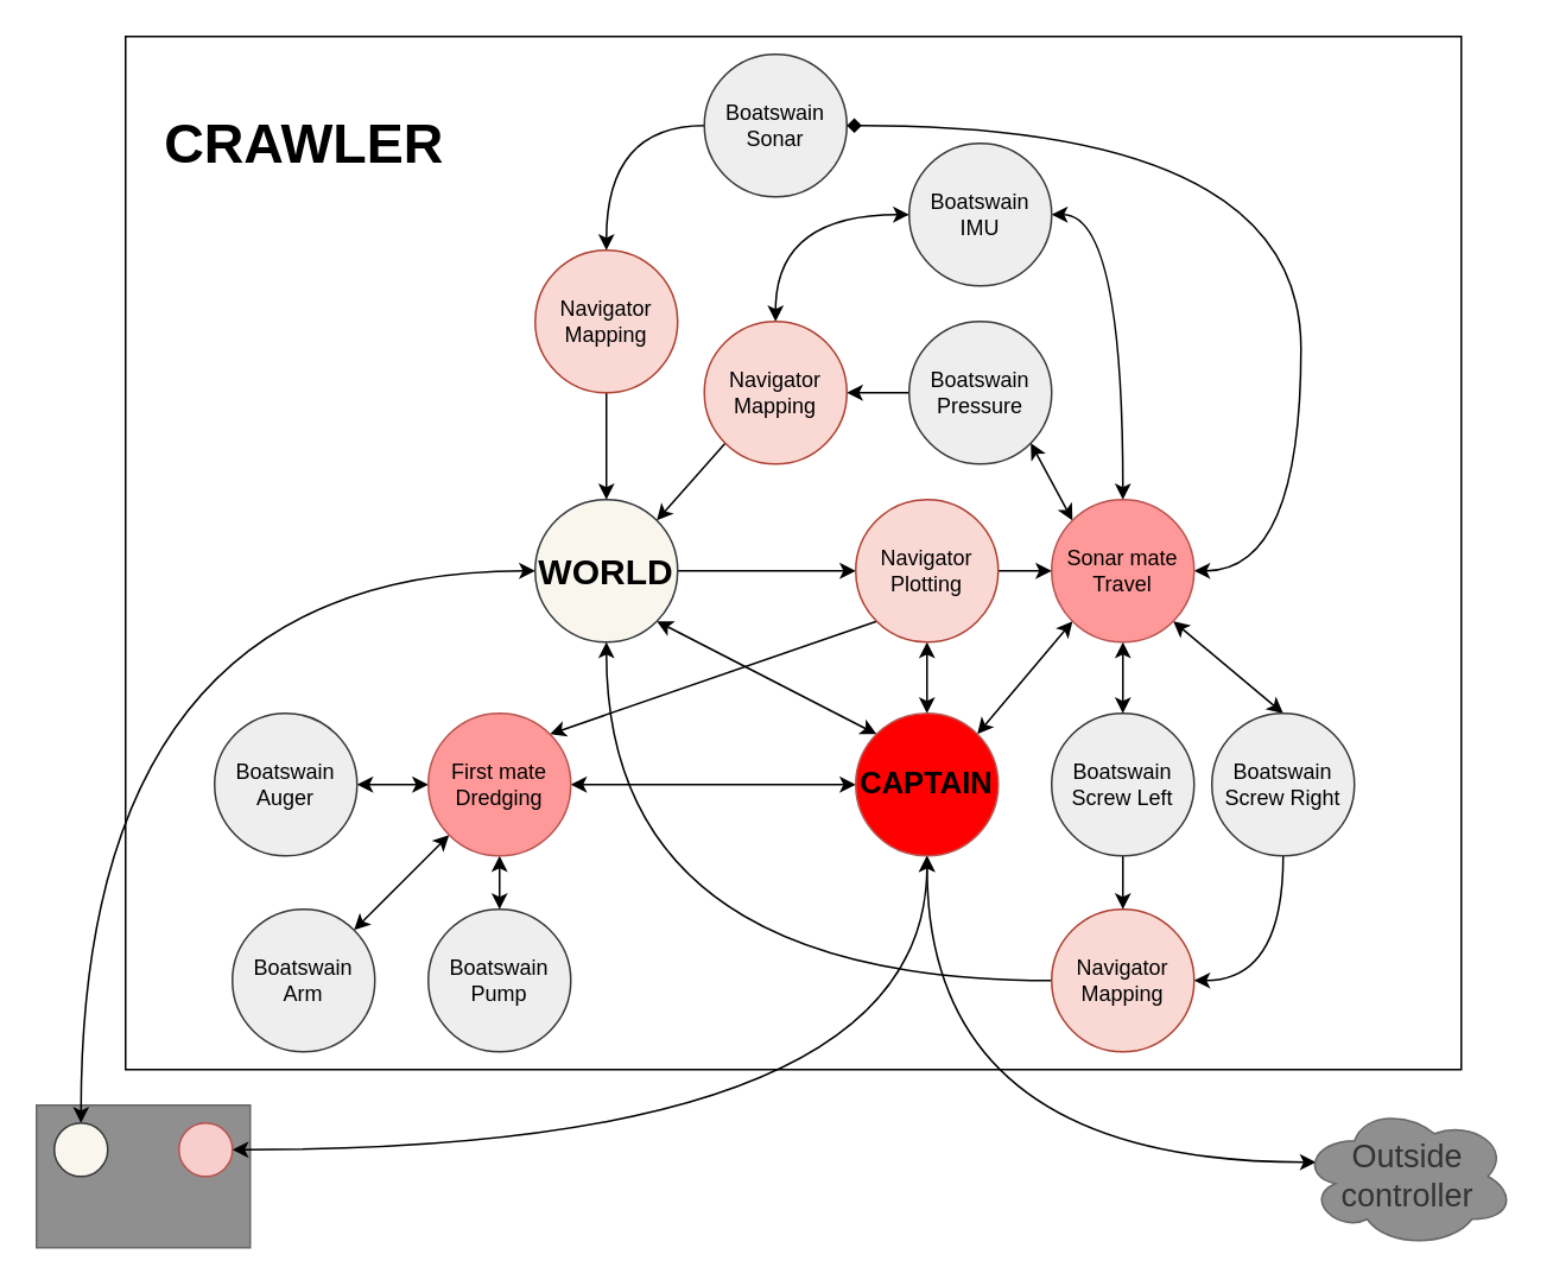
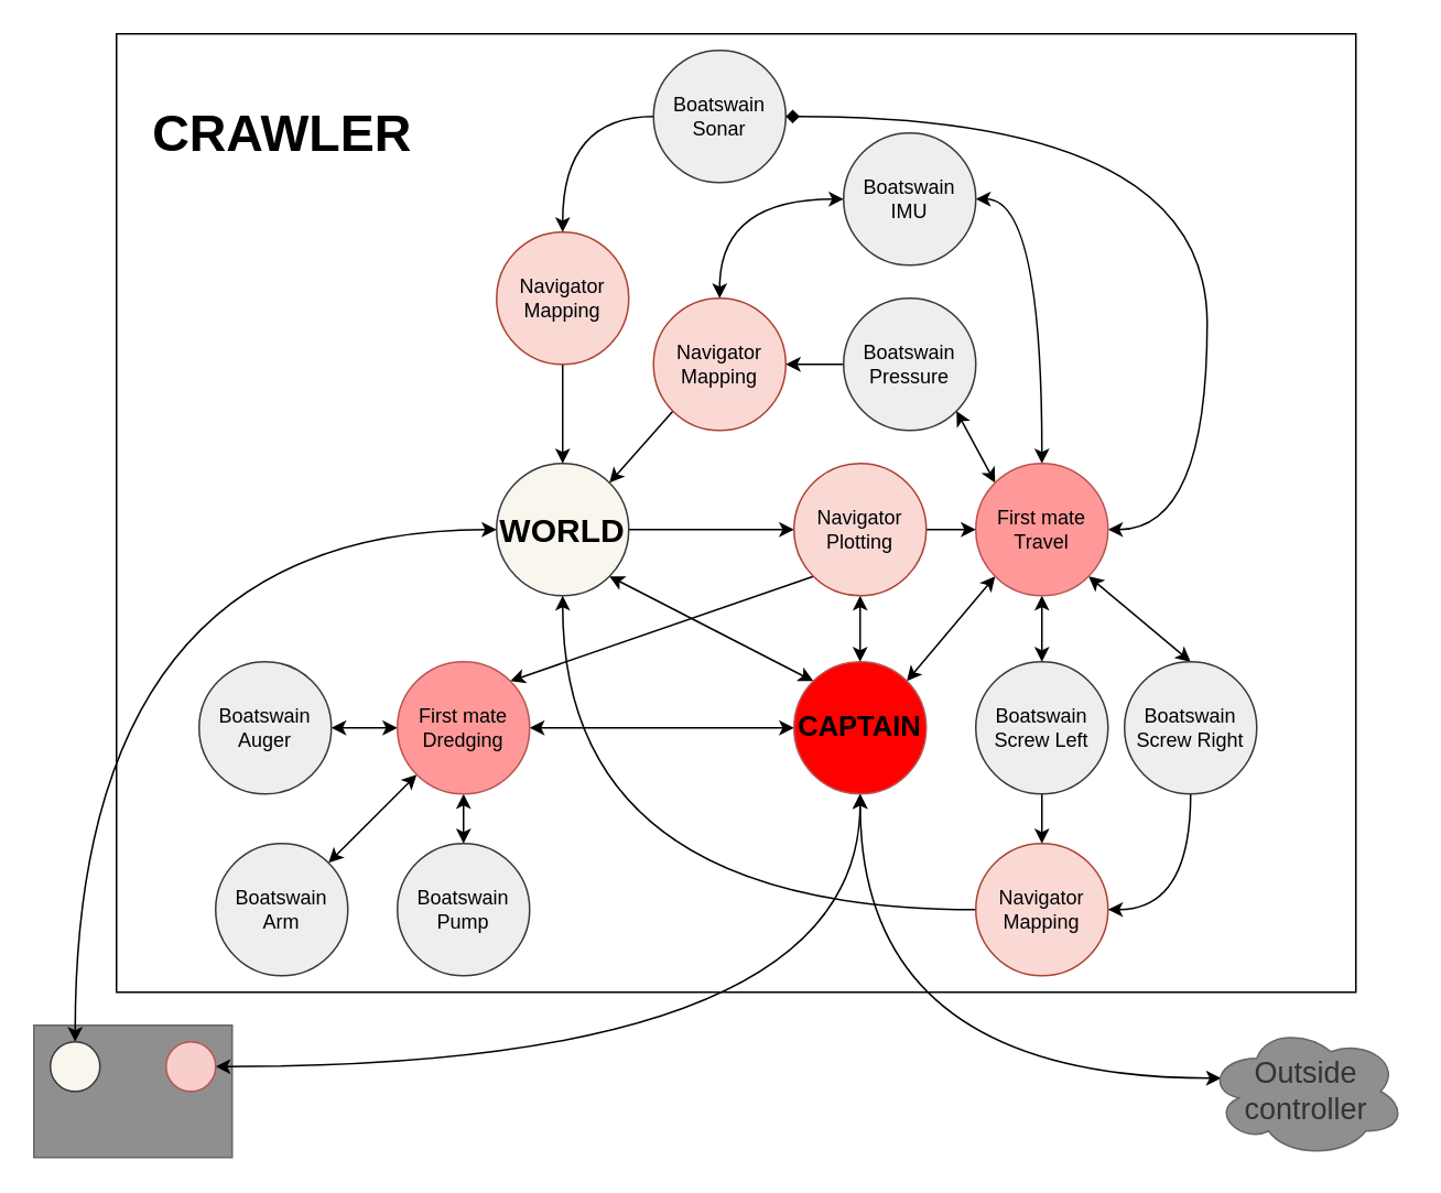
  <mxCell id="0" />
  <mxCell id="1" parent="0" />
  <mxCell id="2" value="" style="rounded=0;whiteSpace=wrap;html=1;fillColor=#8F8F8F;strokeColor=#666666;fontColor=#333333;" parent="1" vertex="1"><mxGeometry x="20" y="620" width="120" height="80" as="geometry" /></mxCell>
  <mxCell id="3" value="" style="rounded=0;whiteSpace=wrap;html=1;" parent="1" vertex="1"><mxGeometry x="70" y="20" width="750" height="580" as="geometry" /></mxCell>
  <mxCell id="4" style="edgeStyle=orthogonalEdgeStyle;curved=1;rounded=0;orthogonalLoop=1;jettySize=auto;html=1;exitX=0.5;exitY=0;exitDx=0;exitDy=0;entryX=0.5;entryY=1;entryDx=0;entryDy=0;startArrow=classic;startFill=1;" parent="1" source="9" target="32" edge="1"><mxGeometry relative="1" as="geometry" /></mxCell>
  <mxCell id="5" style="rounded=0;orthogonalLoop=1;jettySize=auto;html=1;exitX=1;exitY=0;exitDx=0;exitDy=0;entryX=0;entryY=1;entryDx=0;entryDy=0;startArrow=classic;startFill=1;" parent="1" source="9" target="27" edge="1"><mxGeometry relative="1" as="geometry" /></mxCell>
  <mxCell id="6" style="edgeStyle=none;rounded=0;orthogonalLoop=1;jettySize=auto;html=1;exitX=0;exitY=0;exitDx=0;exitDy=0;entryX=1;entryY=1;entryDx=0;entryDy=0;startArrow=classic;startFill=1;" parent="1" source="9" target="11" edge="1"><mxGeometry relative="1" as="geometry" /></mxCell>
  <mxCell id="7" style="edgeStyle=none;rounded=0;orthogonalLoop=1;jettySize=auto;html=1;exitX=0;exitY=0.5;exitDx=0;exitDy=0;entryX=1;entryY=0.5;entryDx=0;entryDy=0;startArrow=classic;startFill=1;endArrow=classic;endFill=1;" parent="1" source="9" target="40" edge="1"><mxGeometry relative="1" as="geometry" /></mxCell>
  <mxCell id="8" style="edgeStyle=orthogonalEdgeStyle;rounded=0;orthogonalLoop=1;jettySize=auto;html=1;exitX=0.5;exitY=1;exitDx=0;exitDy=0;entryX=1;entryY=0.5;entryDx=0;entryDy=0;startArrow=classic;startFill=1;endArrow=classic;endFill=1;curved=1;" parent="1" source="9" target="48" edge="1"><mxGeometry relative="1" as="geometry"><Array as="points"><mxPoint x="520" y="645" /></Array></mxGeometry></mxCell>
  <mxCell id="9" value="CAPTAIN" style="ellipse;whiteSpace=wrap;html=1;fillColor=#FF0000;strokeColor=#b85450;fontStyle=1;fontSize=17;fontColor=#000000;" parent="1" vertex="1"><mxGeometry x="480" y="400" width="80" height="80" as="geometry" /></mxCell>
  <mxCell id="10" style="edgeStyle=orthogonalEdgeStyle;curved=1;rounded=0;orthogonalLoop=1;jettySize=auto;html=1;exitX=1;exitY=0.5;exitDx=0;exitDy=0;entryX=0;entryY=0.5;entryDx=0;entryDy=0;startArrow=none;startFill=0;endArrow=classic;endFill=1;" parent="1" source="11" target="32" edge="1"><mxGeometry relative="1" as="geometry" /></mxCell>
  <mxCell id="11" value="WORLD" style="ellipse;whiteSpace=wrap;html=1;aspect=fixed;fillColor=#f9f7ed;strokeColor=#36393d;fontSize=20;fontStyle=1;" parent="1" vertex="1"><mxGeometry x="300" y="280" width="80" height="80" as="geometry" /></mxCell>
  <mxCell id="12" style="edgeStyle=orthogonalEdgeStyle;rounded=0;orthogonalLoop=1;jettySize=auto;html=1;exitX=0;exitY=0.5;exitDx=0;exitDy=0;startArrow=none;startFill=0;curved=1;endArrow=classic;endFill=1;entryX=0.5;entryY=1;entryDx=0;entryDy=0;" parent="1" source="13" target="11" edge="1"><mxGeometry relative="1" as="geometry"><mxPoint x="360" y="359" as="targetPoint" /><Array as="points"><mxPoint x="340" y="550" /></Array></mxGeometry></mxCell>
  <mxCell id="13" value="Navigator&lt;br&gt;Mapping" style="ellipse;whiteSpace=wrap;html=1;fillColor=#fad9d5;strokeColor=#ae4132;" parent="1" vertex="1"><mxGeometry x="590" y="510" width="80" height="80" as="geometry" /></mxCell>
  <mxCell id="14" style="edgeStyle=orthogonalEdgeStyle;curved=1;rounded=0;orthogonalLoop=1;jettySize=auto;html=1;exitX=0.5;exitY=1;exitDx=0;exitDy=0;fontColor=#000000;" edge="1" parent="1" source="15" target="13"><mxGeometry relative="1" as="geometry" /></mxCell>
  <mxCell id="15" value="Boatswain&lt;br&gt;Screw Left" style="ellipse;whiteSpace=wrap;html=1;fillColor=#eeeeee;strokeColor=#36393d;" parent="1" vertex="1"><mxGeometry x="590" y="400" width="80" height="80" as="geometry" /></mxCell>
  <mxCell id="16" style="edgeStyle=orthogonalEdgeStyle;curved=1;rounded=0;orthogonalLoop=1;jettySize=auto;html=1;exitX=0;exitY=0.5;exitDx=0;exitDy=0;entryX=0.5;entryY=0;entryDx=0;entryDy=0;startArrow=classic;startFill=1;endArrow=classic;endFill=1;" parent="1" source="18" target="29" edge="1"><mxGeometry relative="1" as="geometry" /></mxCell>
  <mxCell id="17" style="edgeStyle=orthogonalEdgeStyle;curved=1;rounded=0;orthogonalLoop=1;jettySize=auto;html=1;exitX=1;exitY=0.5;exitDx=0;exitDy=0;entryX=0.5;entryY=0;entryDx=0;entryDy=0;startArrow=classic;startFill=1;endArrow=classic;endFill=1;" parent="1" source="18" target="27" edge="1"><mxGeometry relative="1" as="geometry" /></mxCell>
  <mxCell id="18" value="Boatswain&lt;br&gt;IMU" style="ellipse;whiteSpace=wrap;html=1;aspect=fixed;fillColor=#eeeeee;strokeColor=#36393d;" parent="1" vertex="1"><mxGeometry x="510" y="80" width="80" height="80" as="geometry" /></mxCell>
  <mxCell id="19" style="edgeStyle=none;rounded=0;orthogonalLoop=1;jettySize=auto;html=1;exitX=0;exitY=0.5;exitDx=0;exitDy=0;entryX=1;entryY=0.5;entryDx=0;entryDy=0;startArrow=none;startFill=0;endArrow=classic;endFill=1;" parent="1" source="20" target="29" edge="1"><mxGeometry relative="1" as="geometry" /></mxCell>
  <mxCell id="20" value="Boatswain&lt;br&gt;Pressure" style="ellipse;whiteSpace=wrap;html=1;aspect=fixed;fillColor=#eeeeee;strokeColor=#36393d;" parent="1" vertex="1"><mxGeometry x="510" y="180" width="80" height="80" as="geometry" /></mxCell>
  <mxCell id="21" style="edgeStyle=orthogonalEdgeStyle;curved=1;rounded=0;orthogonalLoop=1;jettySize=auto;html=1;exitX=0;exitY=0.5;exitDx=0;exitDy=0;fontColor=#000000;" edge="1" parent="1" source="22" target="36"><mxGeometry relative="1" as="geometry" /></mxCell>
  <mxCell id="22" value="Boatswain&lt;br&gt;Sonar" style="ellipse;whiteSpace=wrap;html=1;aspect=fixed;fillColor=#eeeeee;strokeColor=#36393d;" parent="1" vertex="1"><mxGeometry x="395" y="30" width="80" height="80" as="geometry" /></mxCell>
  <mxCell id="23" style="edgeStyle=none;rounded=0;orthogonalLoop=1;jettySize=auto;html=1;exitX=0.5;exitY=1;exitDx=0;exitDy=0;entryX=0.5;entryY=0;entryDx=0;entryDy=0;startArrow=classic;startFill=1;" parent="1" source="27" target="15" edge="1"><mxGeometry relative="1" as="geometry" /></mxCell>
  <mxCell id="24" style="edgeStyle=none;rounded=0;orthogonalLoop=1;jettySize=auto;html=1;exitX=1;exitY=1;exitDx=0;exitDy=0;startArrow=classic;startFill=1;entryX=0.5;entryY=0;entryDx=0;entryDy=0;" parent="1" source="27" target="34" edge="1"><mxGeometry relative="1" as="geometry" /></mxCell>
  <mxCell id="25" style="rounded=0;orthogonalLoop=1;jettySize=auto;html=1;exitX=0;exitY=0;exitDx=0;exitDy=0;entryX=1;entryY=1;entryDx=0;entryDy=0;startArrow=classic;startFill=1;endArrow=classic;endFill=1;" parent="1" source="27" target="20" edge="1"><mxGeometry relative="1" as="geometry" /></mxCell>
  <mxCell id="26" style="edgeStyle=orthogonalEdgeStyle;curved=1;rounded=0;orthogonalLoop=1;jettySize=auto;html=1;exitX=1;exitY=0.5;exitDx=0;exitDy=0;startArrow=classic;startFill=1;endArrow=diamond;endFill=1;entryX=1;entryY=0.5;entryDx=0;entryDy=0;" parent="1" source="27" target="22" edge="1"><mxGeometry relative="1" as="geometry"><mxPoint x="810" y="-110" as="targetPoint" /><Array as="points"><mxPoint x="730" y="320" /><mxPoint x="730" y="70" /></Array></mxGeometry></mxCell>
- <mxCell id="27" value="Sonar mate&lt;br&gt;Travel" style="ellipse;whiteSpace=wrap;html=1;aspect=fixed;fillColor=#FF9999;strokeColor=#b85450;" parent="1" vertex="1"><mxGeometry x="590" y="280" width="80" height="80" as="geometry" /></mxCell>
+ <mxCell id="27" value="First mate&lt;br&gt;Travel" style="ellipse;whiteSpace=wrap;html=1;aspect=fixed;fillColor=#FF9999;strokeColor=#b85450;" parent="1" vertex="1"><mxGeometry x="590" y="280" width="80" height="80" as="geometry" /></mxCell>
  <mxCell id="28" style="rounded=0;orthogonalLoop=1;jettySize=auto;html=1;exitX=0;exitY=1;exitDx=0;exitDy=0;entryX=1;entryY=0;entryDx=0;entryDy=0;startArrow=none;startFill=0;endArrow=classic;endFill=1;" parent="1" source="29" target="11" edge="1"><mxGeometry relative="1" as="geometry" /></mxCell>
  <mxCell id="29" value="Navigator&lt;br&gt;Mapping" style="ellipse;whiteSpace=wrap;html=1;fillColor=#fad9d5;strokeColor=#ae4132;" parent="1" vertex="1"><mxGeometry x="395" y="180" width="80" height="80" as="geometry" /></mxCell>
  <mxCell id="30" style="edgeStyle=orthogonalEdgeStyle;curved=1;rounded=0;orthogonalLoop=1;jettySize=auto;html=1;exitX=1;exitY=0.5;exitDx=0;exitDy=0;entryX=0;entryY=0.5;entryDx=0;entryDy=0;startArrow=none;startFill=0;endArrow=classic;endFill=1;" parent="1" source="32" target="27" edge="1"><mxGeometry relative="1" as="geometry" /></mxCell>
  <mxCell id="31" style="rounded=0;orthogonalLoop=1;jettySize=auto;html=1;exitX=0;exitY=1;exitDx=0;exitDy=0;entryX=1;entryY=0;entryDx=0;entryDy=0;startArrow=none;startFill=0;endArrow=classic;endFill=1;" parent="1" source="32" target="40" edge="1"><mxGeometry relative="1" as="geometry" /></mxCell>
  <mxCell id="32" value="Navigator&lt;br&gt;Plotting" style="ellipse;whiteSpace=wrap;html=1;aspect=fixed;fillColor=#fad9d5;strokeColor=#ae4132;" parent="1" vertex="1"><mxGeometry x="480" y="280" width="80" height="80" as="geometry" /></mxCell>
  <mxCell id="33" style="edgeStyle=orthogonalEdgeStyle;rounded=0;orthogonalLoop=1;jettySize=auto;html=1;exitX=0.5;exitY=1;exitDx=0;exitDy=0;entryX=1;entryY=0.5;entryDx=0;entryDy=0;startArrow=none;startFill=0;curved=1;" parent="1" source="34" target="13" edge="1"><mxGeometry relative="1" as="geometry" /></mxCell>
  <mxCell id="34" value="Boatswain&lt;br&gt;Screw Right" style="ellipse;whiteSpace=wrap;html=1;fillColor=#eeeeee;strokeColor=#36393d;" parent="1" vertex="1"><mxGeometry x="680" y="400" width="80" height="80" as="geometry" /></mxCell>
  <mxCell id="35" style="edgeStyle=orthogonalEdgeStyle;curved=1;rounded=0;orthogonalLoop=1;jettySize=auto;html=1;exitX=0.5;exitY=1;exitDx=0;exitDy=0;entryX=0.5;entryY=0;entryDx=0;entryDy=0;startArrow=none;startFill=0;endArrow=classic;endFill=1;" parent="1" source="36" target="11" edge="1"><mxGeometry relative="1" as="geometry" /></mxCell>
  <mxCell id="36" value="Navigator&lt;br&gt;Mapping" style="ellipse;whiteSpace=wrap;html=1;fillColor=#fad9d5;strokeColor=#ae4132;" parent="1" vertex="1"><mxGeometry x="300" width="80" height="80" as="geometry" y="140" /></mxCell>
  <mxCell id="37" style="edgeStyle=none;rounded=0;orthogonalLoop=1;jettySize=auto;html=1;exitX=0;exitY=0.5;exitDx=0;exitDy=0;entryX=1;entryY=0.5;entryDx=0;entryDy=0;startArrow=classic;startFill=1;endArrow=classic;endFill=1;" parent="1" source="40" target="41" edge="1"><mxGeometry relative="1" as="geometry" /></mxCell>
  <mxCell id="38" style="edgeStyle=none;rounded=0;orthogonalLoop=1;jettySize=auto;html=1;exitX=0;exitY=1;exitDx=0;exitDy=0;entryX=1;entryY=0;entryDx=0;entryDy=0;startArrow=classic;startFill=1;endArrow=classic;endFill=1;" parent="1" source="40" target="42" edge="1"><mxGeometry relative="1" as="geometry" /></mxCell>
  <mxCell id="39" style="edgeStyle=none;rounded=0;orthogonalLoop=1;jettySize=auto;html=1;exitX=0.5;exitY=1;exitDx=0;exitDy=0;entryX=0.5;entryY=0;entryDx=0;entryDy=0;startArrow=classic;startFill=1;endArrow=classic;endFill=1;" parent="1" source="40" target="43" edge="1"><mxGeometry relative="1" as="geometry" /></mxCell>
  <mxCell id="40" value="First mate&lt;br&gt;Dredging" style="ellipse;whiteSpace=wrap;html=1;aspect=fixed;fillColor=#FF9999;strokeColor=#b85450;" parent="1" vertex="1"><mxGeometry x="240" y="400" width="80" height="80" as="geometry" /></mxCell>
  <mxCell id="41" value="Boatswain&lt;br&gt;Auger" style="ellipse;whiteSpace=wrap;html=1;aspect=fixed;fillColor=#eeeeee;strokeColor=#36393d;" parent="1" vertex="1"><mxGeometry x="120" y="400" width="80" height="80" as="geometry" /></mxCell>
  <mxCell id="42" value="Boatswain&lt;br&gt;Arm" style="ellipse;whiteSpace=wrap;html=1;aspect=fixed;fillColor=#eeeeee;strokeColor=#36393d;" parent="1" vertex="1"><mxGeometry x="130" y="510" width="80" height="80" as="geometry" /></mxCell>
  <mxCell id="43" value="Boatswain&lt;br&gt;Pump" style="ellipse;whiteSpace=wrap;html=1;aspect=fixed;fillColor=#eeeeee;strokeColor=#36393d;" parent="1" vertex="1"><mxGeometry x="240" y="510" width="80" height="80" as="geometry" /></mxCell>
  <mxCell id="44" style="rounded=0;orthogonalLoop=1;jettySize=auto;html=1;exitX=0.07;exitY=0.4;exitDx=0;exitDy=0;exitPerimeter=0;entryX=0.5;entryY=1;entryDx=0;entryDy=0;startArrow=classic;startFill=1;endArrow=classic;endFill=1;edgeStyle=orthogonalEdgeStyle;curved=1;" parent="1" source="45" target="9" edge="1"><mxGeometry relative="1" as="geometry" /></mxCell>
  <mxCell id="45" value="Outside&lt;br style=&quot;font-size: 18px;&quot;&gt;controller" style="ellipse;shape=cloud;whiteSpace=wrap;html=1;fillColor=#8F8F8F;strokeColor=#666666;fontColor=#333333;fontSize=18;" parent="1" vertex="1"><mxGeometry x="730" y="620" width="120" height="80" as="geometry" /></mxCell>
  <mxCell id="46" style="edgeStyle=orthogonalEdgeStyle;rounded=0;orthogonalLoop=1;jettySize=auto;html=1;exitX=0.5;exitY=0;exitDx=0;exitDy=0;entryX=0;entryY=0.5;entryDx=0;entryDy=0;startArrow=classic;startFill=1;endArrow=classic;endFill=1;curved=1;" parent="1" source="47" target="11" edge="1"><mxGeometry relative="1" as="geometry" /></mxCell>
  <mxCell id="47" value="" style="ellipse;whiteSpace=wrap;html=1;aspect=fixed;fillColor=#f9f7ed;strokeColor=#36393d;" parent="1" vertex="1"><mxGeometry x="30" y="630" width="30" height="30" as="geometry" /></mxCell>
  <mxCell id="48" value="" style="ellipse;whiteSpace=wrap;html=1;aspect=fixed;fillColor=#f8cecc;strokeColor=#b85450;" parent="1" vertex="1"><mxGeometry x="100" y="630" width="30" height="30" as="geometry" /></mxCell>
  <mxCell id="49" style="edgeStyle=none;rounded=0;orthogonalLoop=1;jettySize=auto;html=1;exitX=1;exitY=0.5;exitDx=0;exitDy=0;startArrow=classic;startFill=1;endArrow=classic;endFill=1;" parent="1" source="2" target="2" edge="1"><mxGeometry relative="1" as="geometry" /></mxCell>
  <mxCell id="50" value="&lt;font color=&quot;#000000&quot; size=&quot;1&quot;&gt;&lt;b style=&quot;font-size: 31px&quot;&gt;CRAWLER&lt;/b&gt;&lt;/font&gt;" style="text;html=1;strokeColor=none;fillColor=none;align=center;verticalAlign=middle;whiteSpace=wrap;rounded=0;fontSize=20;fontColor=#FFFFFF;" parent="1" vertex="1"><mxGeometry x="87.5" y="70" width="165" height="20" as="geometry" /></mxCell>
